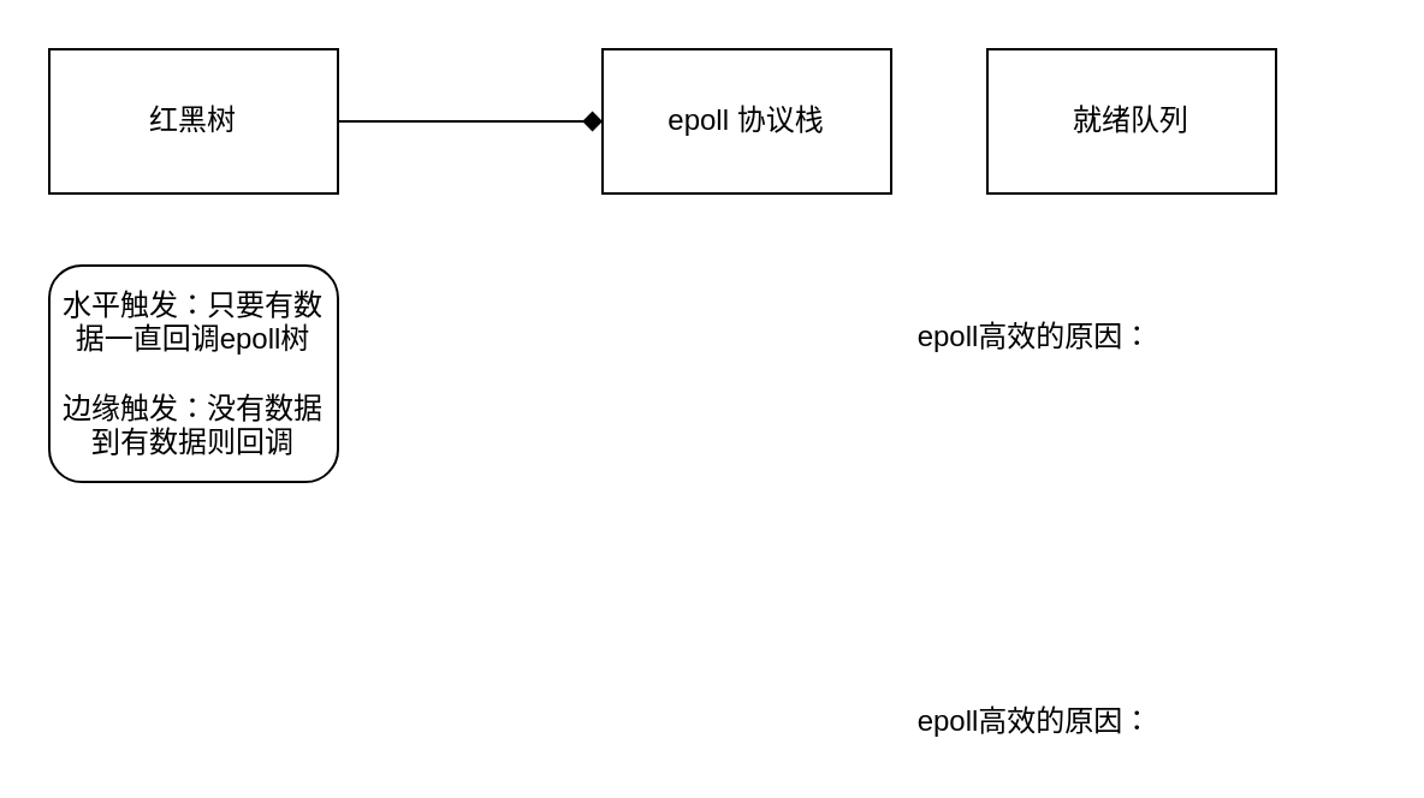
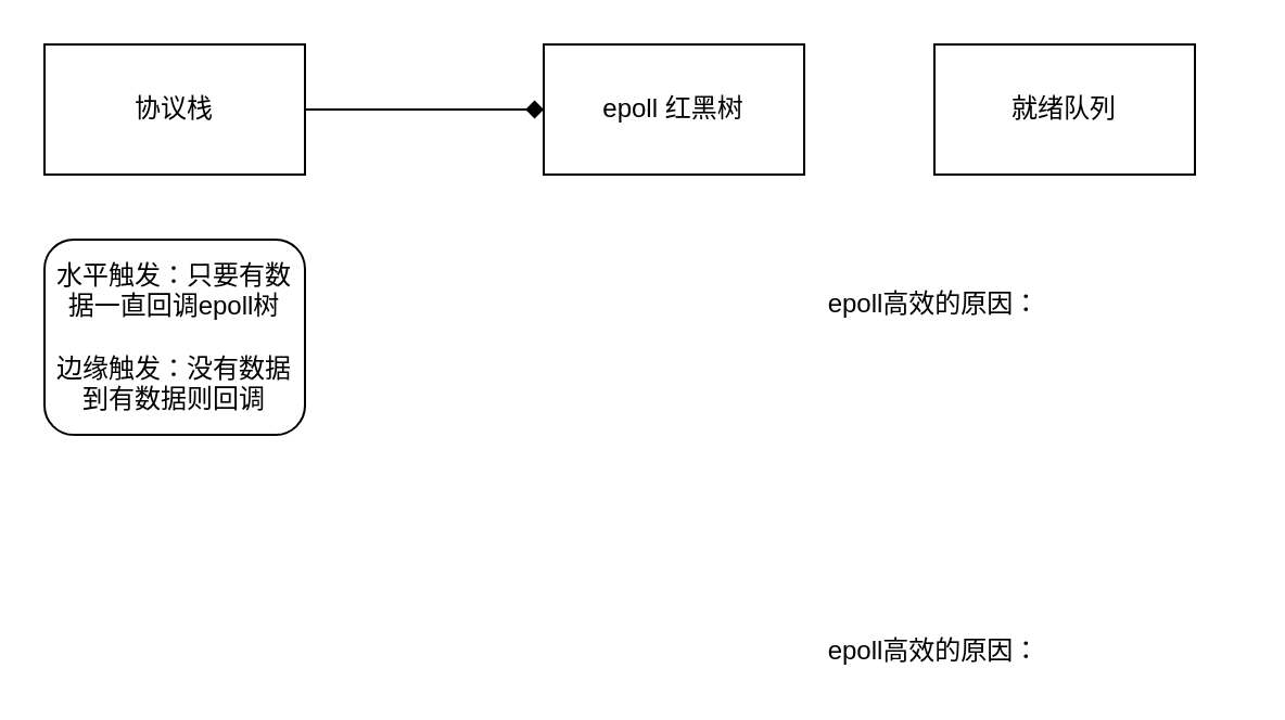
  <mxCell id="0" />
  <mxCell id="1" parent="0" />
- <mxCell id="2" value="epoll 协议栈" style="rounded=0;whiteSpace=wrap;html=1;" vertex="1" parent="1"><mxGeometry x="250" y="20" width="120" height="60" as="geometry" /></mxCell>
- <mxCell id="3" value="就绪队列" style="rounded=0;whiteSpace=wrap;html=1;" vertex="1" parent="1"><mxGeometry x="410" y="20" width="120" height="60" as="geometry" /></mxCell>
+ <mxCell id="2" value="epoll 红黑树" style="rounded=0;whiteSpace=wrap;html=1;" vertex="1" parent="1"><mxGeometry x="250" y="20" width="120" height="60" as="geometry" /></mxCell>
+ <mxCell id="3" value="就绪队列" style="rounded=0;whiteSpace=wrap;html=1;" vertex="1" parent="1"><mxGeometry x="430" y="20" width="120" height="60" as="geometry" /></mxCell>
  <mxCell id="4" style="edgeStyle=orthogonalEdgeStyle;rounded=0;orthogonalLoop=1;jettySize=auto;html=1;exitX=1;exitY=0.5;exitDx=0;exitDy=0;entryX=0;entryY=0.5;entryDx=0;entryDy=0;endArrow=diamond;" edge="1" parent="1" source="5" target="2"><mxGeometry relative="1" as="geometry" /></mxCell>
- <mxCell id="5" value="红黑树" style="rounded=0;whiteSpace=wrap;html=1;" vertex="1" parent="1"><mxGeometry x="20" y="20" width="120" height="60" as="geometry" /></mxCell>
+ <mxCell id="5" value="协议栈" style="rounded=0;whiteSpace=wrap;html=1;" vertex="1" parent="1"><mxGeometry x="20" y="20" width="120" height="60" as="geometry" /></mxCell>
  <mxCell id="6" value="水平触发：只要有数据一直回调epoll树&lt;br&gt;&lt;br&gt;边缘触发：没有数据到有数据则回调" style="rounded=1;whiteSpace=wrap;html=1;" vertex="1" parent="1"><mxGeometry x="20" y="110" width="120" height="90" as="geometry" /></mxCell>
  <mxCell id="7" value="epoll高效的原因：&lt;br&gt;" style="text;html=1;strokeColor=none;fillColor=none;align=center;verticalAlign=middle;whiteSpace=wrap;rounded=0;" vertex="1" parent="1"><mxGeometry x="290" y="130" width="280" height="20" as="geometry" /></mxCell>
  <mxCell id="8" value="epoll高效的原因：&lt;br&gt;" style="text;html=1;strokeColor=none;fillColor=none;align=center;verticalAlign=middle;whiteSpace=wrap;rounded=0;" vertex="1" parent="1"><mxGeometry x="290" y="290" width="280" height="20" as="geometry" /></mxCell>
